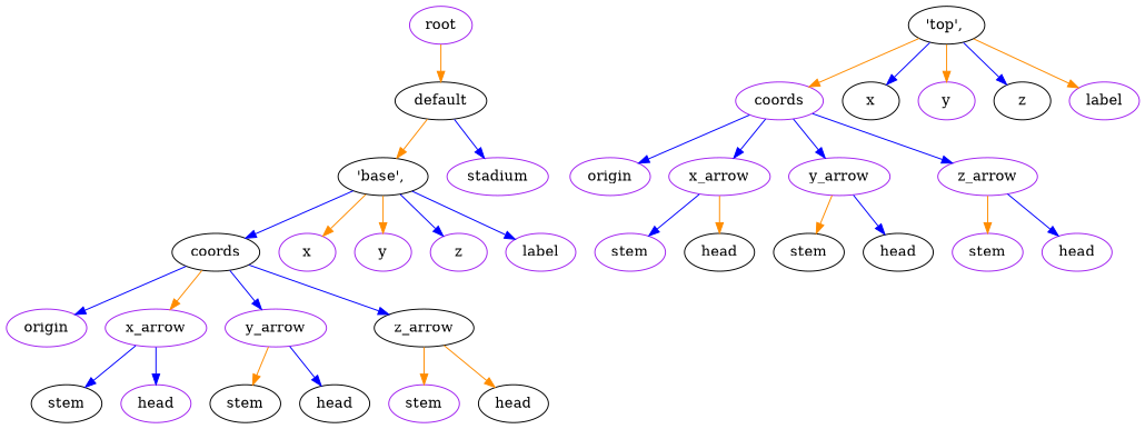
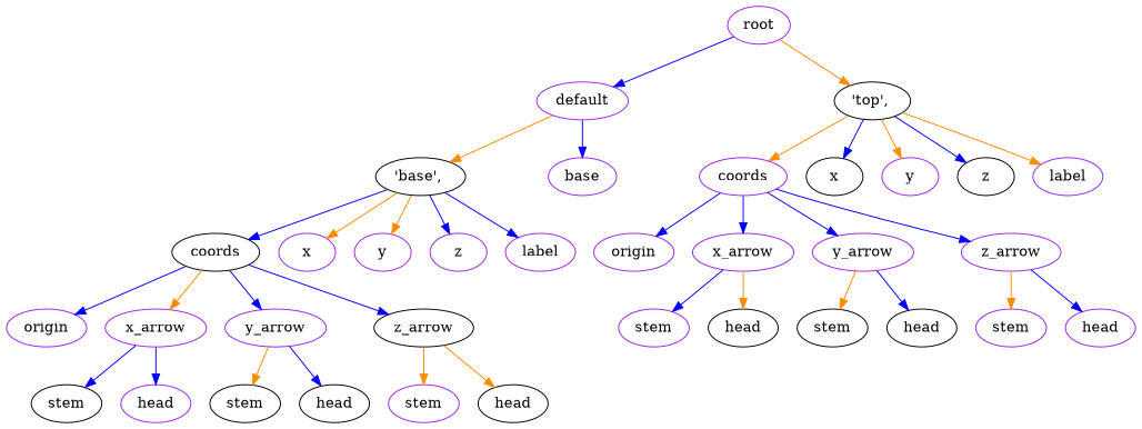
  digraph {
    rankdir=TB
    node [color=purple]
    edge [color=blue]
    n1 [label=root]
-   n2 [color=black label=default]
+   n2 [label=default]
    n3 [color=black label="'top',\ "]
    n4 [color=black label="'base',\ "]
-   n5 [label=stadium]
+   n5 [label=base]
    n6 [label=coords]
    n7 [color=black label=x]
    n8 [label=y]
    n9 [color=black label=z]
    n10 [label=label]
    n11 [color=black label=coords]
    n12 [label=x]
    n13 [label=y]
    n14 [label=z]
    n15 [label=label]
    n16 [label=origin]
    n17 [label=x_arrow]
    n18 [label=y_arrow]
    n19 [label=z_arrow]
    n20 [label=stem]
    n21 [color=black label=head]
    n22 [color=black label=stem]
    n23 [color=black label=head]
    n24 [label=stem]
    n25 [label=head]
    n26 [label=origin]
    n27 [label=x_arrow]
    n28 [label=y_arrow]
    n29 [color=black label=z_arrow]
    n30 [color=black label=stem]
    n31 [label=head]
    n32 [color=black label=stem]
    n33 [color=black label=head]
    n34 [label=stem]
    n35 [color=black label=head]
-   n1 -> n2 [color=darkorange]
+   n1 -> n2
+   n1 -> n3 [color=darkorange]
    n2 -> n4 [color=darkorange]
    n2 -> n5
    n3 -> n6 [color=darkorange]
    n3 -> n7
    n3 -> n8 [color=darkorange]
    n3 -> n9
    n3 -> n10 [color=darkorange]
    n4 -> n11
    n4 -> n12 [color=darkorange]
    n4 -> n13 [color=darkorange]
    n4 -> n14
    n4 -> n15
    n6 -> n16
    n6 -> n17
    n6 -> n18
    n6 -> n19
    n11 -> n26
    n11 -> n27 [color=darkorange]
    n11 -> n28
    n11 -> n29
    n17 -> n20
    n17 -> n21 [color=darkorange]
    n18 -> n22 [color=darkorange]
    n18 -> n23
    n19 -> n24 [color=darkorange]
    n19 -> n25
    n27 -> n30
    n27 -> n31
    n28 -> n32 [color=darkorange]
    n28 -> n33
    n29 -> n34 [color=darkorange]
    n29 -> n35 [color=darkorange]
  }
